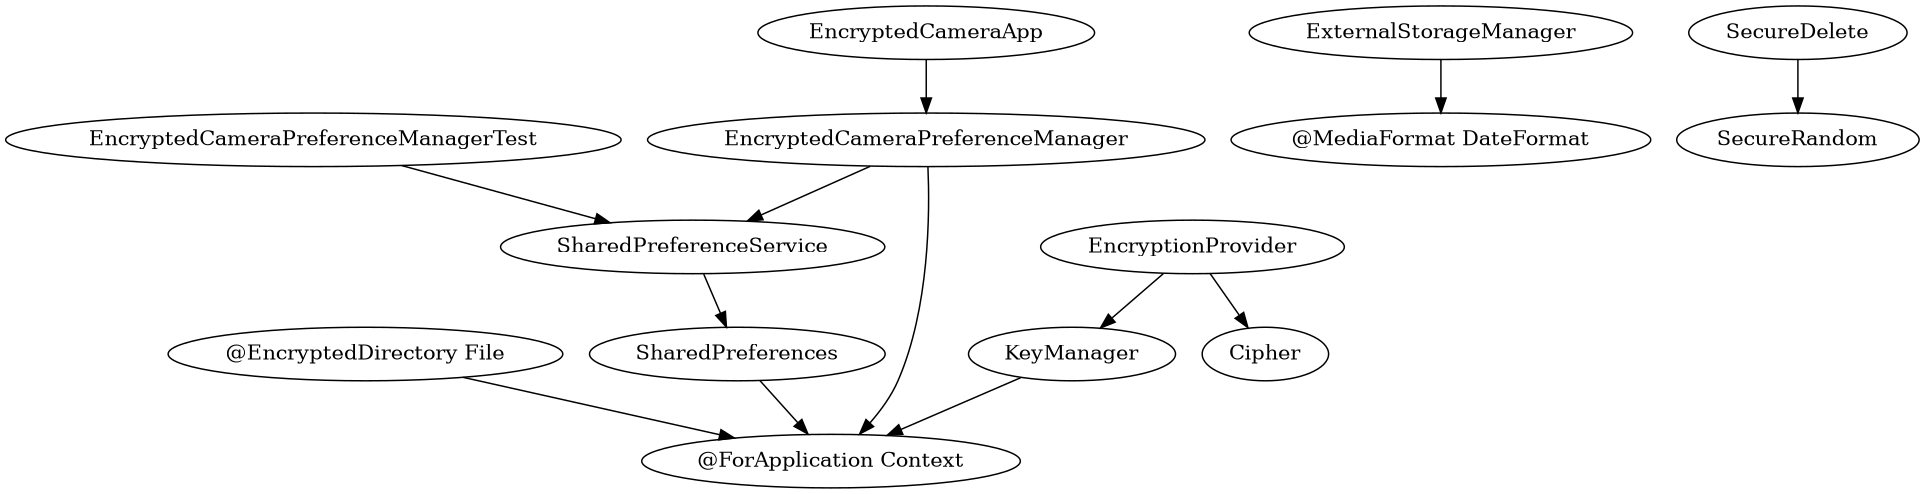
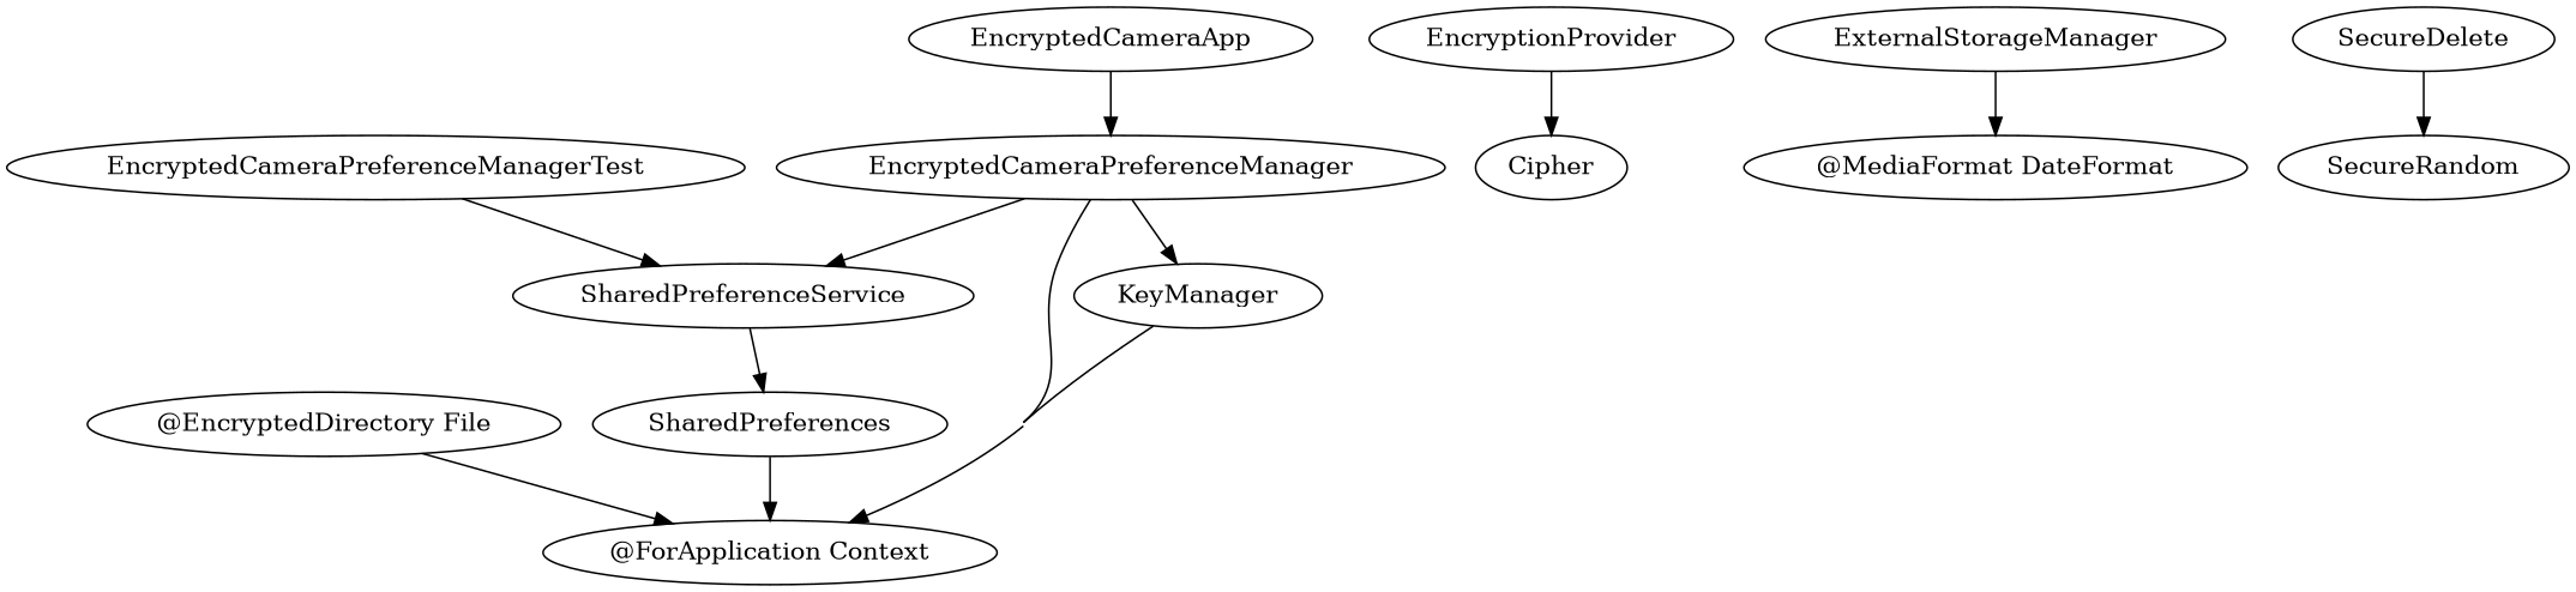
  digraph {
    concentrate=true
    n1 [label="@EncryptedDirectory File"]
    n2 [label="@ForApplication Context"]
    EncryptedCameraApp
    EncryptedCameraPreferenceManager
    KeyManager
    SharedPreferenceService
    SharedPreferences
    EncryptedCameraPreferenceManagerTest
    EncryptionProvider
    Cipher
    n11 [label="@MediaFormat DateFormat"]
    ExternalStorageManager
    SecureDelete
    SecureRandom
    n1 -> n2
    EncryptedCameraApp -> EncryptedCameraPreferenceManager
    EncryptedCameraPreferenceManager -> n2
    EncryptedCameraPreferenceManager -> SharedPreferenceService
    KeyManager -> n2
    SharedPreferenceService -> SharedPreferences
    SharedPreferences -> n2
    EncryptedCameraPreferenceManagerTest -> SharedPreferenceService
-   EncryptionProvider -> KeyManager
+   EncryptedCameraPreferenceManager -> KeyManager
    EncryptionProvider -> Cipher
    ExternalStorageManager -> n11
    SecureDelete -> SecureRandom
  }
